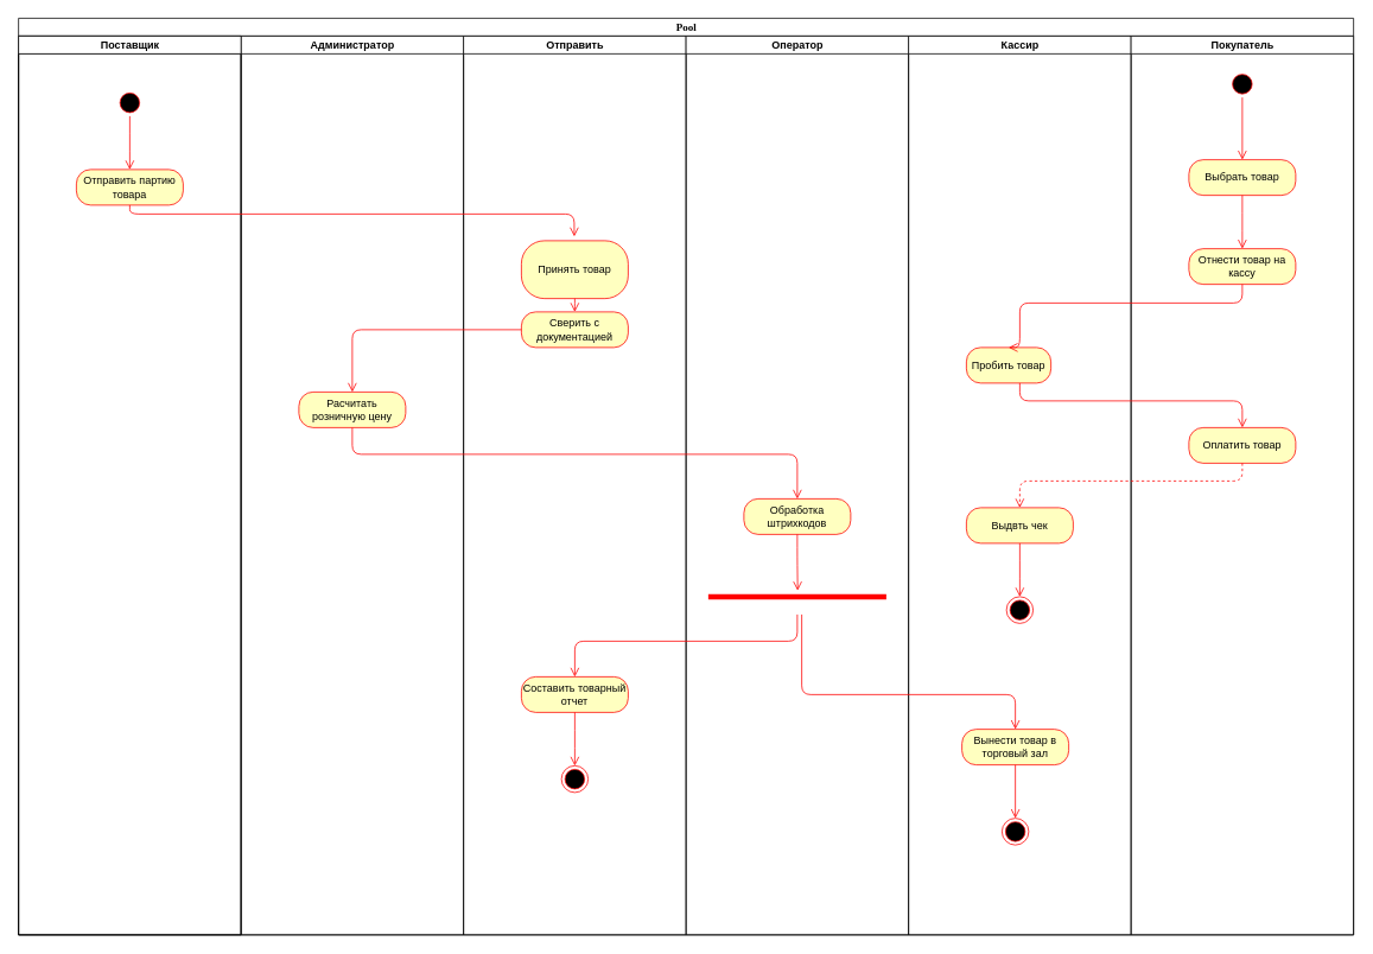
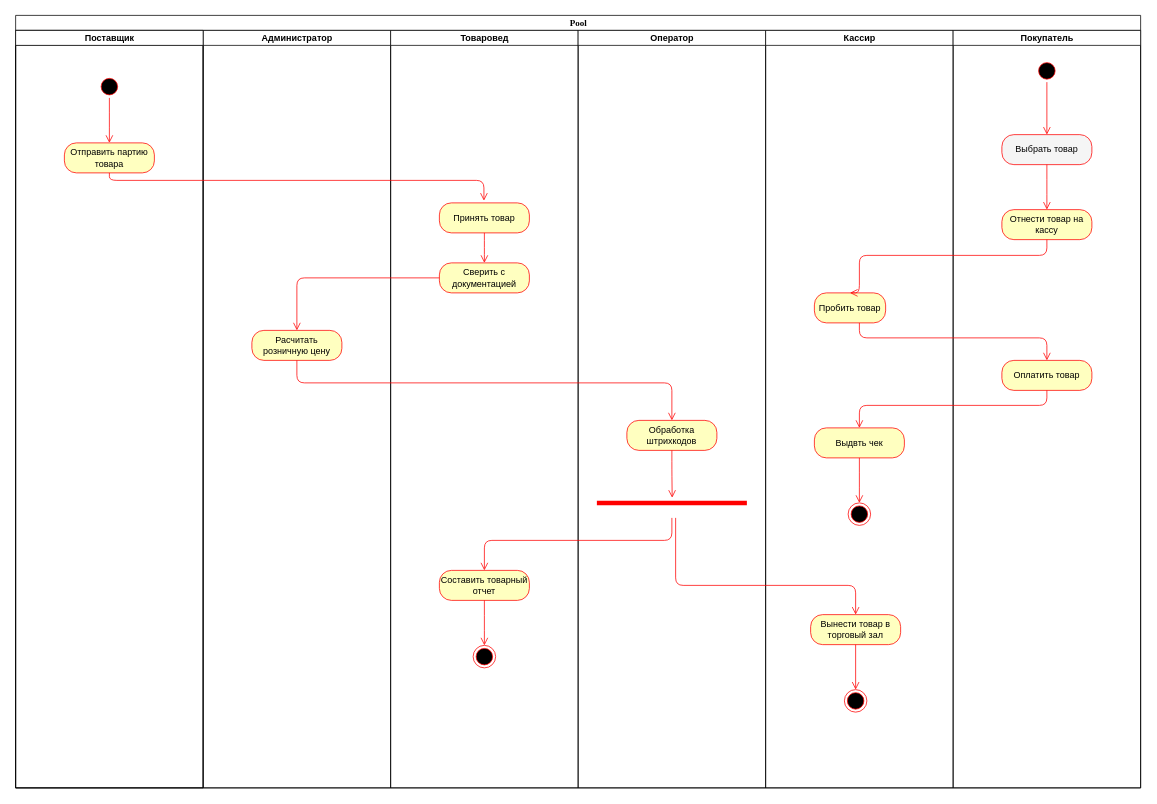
  <mxCell id="0" />
  <mxCell id="1" parent="0" />
  <mxCell id="2" value="Pool" style="swimlane;html=1;childLayout=stackLayout;startSize=20;rounded=0;shadow=0;comic=0;labelBackgroundColor=none;strokeWidth=1;fontFamily=Verdana;fontSize=12;align=center;" parent="1" vertex="1"><mxGeometry x="20" y="20" width="1500" height="1030" as="geometry" /></mxCell>
  <mxCell id="3" value="Администратор" style="swimlane;html=1;startSize=20;" parent="2" vertex="1"><mxGeometry y="20" width="250" height="1010" as="geometry" /></mxCell>
  <mxCell id="4" value="" style="ellipse;html=1;shape=startState;fillColor=#000000;strokeColor=#ff0000;" vertex="1" parent="3"><mxGeometry x="110" y="60" width="30" height="30" as="geometry" /></mxCell>
  <mxCell id="5" value="" style="edgeStyle=orthogonalEdgeStyle;html=1;verticalAlign=bottom;endArrow=open;endSize=8;strokeColor=#ff0000;" edge="1" source="4" parent="3"><mxGeometry relative="1" as="geometry"><mxPoint x="125" y="150" as="targetPoint" /></mxGeometry></mxCell>
  <mxCell id="6" value="Администратор" style="swimlane;html=1;startSize=20;" parent="2" vertex="1"><mxGeometry x="250" y="20" width="250" height="1010" as="geometry" /></mxCell>
  <mxCell id="7" value="&lt;div&gt;Расчитать розничную цену&lt;/div&gt;" style="rounded=1;whiteSpace=wrap;html=1;arcSize=40;fontColor=#000000;fillColor=#ffffc0;strokeColor=#ff0000;" vertex="1" parent="6"><mxGeometry x="65" y="400" width="120" height="40" as="geometry" /></mxCell>
- <mxCell id="8" value="Отправить" style="swimlane;html=1;startSize=20;" parent="2" vertex="1"><mxGeometry x="500" y="20" width="250" height="1010" as="geometry" /></mxCell>
- <mxCell id="9" value="&lt;div&gt;Принять товар&lt;/div&gt;" style="rounded=1;whiteSpace=wrap;html=1;arcSize=40;fontColor=#000000;fillColor=#ffffc0;strokeColor=#ff0000;" vertex="1" parent="8"><mxGeometry x="65" y="230" width="120" height="65" as="geometry" /></mxCell>
+ <mxCell id="8" value="Товаровед" style="swimlane;html=1;startSize=20;" parent="2" vertex="1"><mxGeometry x="500" y="20" width="250" height="1010" as="geometry" /></mxCell>
+ <mxCell id="9" value="&lt;div&gt;Принять товар&lt;/div&gt;" style="rounded=1;whiteSpace=wrap;html=1;arcSize=40;fontColor=#000000;fillColor=#ffffc0;strokeColor=#ff0000;" vertex="1" parent="8"><mxGeometry x="65" y="230" width="120" height="40" as="geometry" /></mxCell>
  <mxCell id="10" value="" style="edgeStyle=orthogonalEdgeStyle;html=1;verticalAlign=bottom;endArrow=open;endSize=8;strokeColor=#ff0000;" edge="1" source="9" parent="8"><mxGeometry relative="1" as="geometry"><mxPoint x="125" y="310" as="targetPoint" /></mxGeometry></mxCell>
  <mxCell id="11" value="&lt;div&gt;Сверить с документацией&lt;/div&gt;" style="rounded=1;whiteSpace=wrap;html=1;arcSize=40;fontColor=#000000;fillColor=#ffffc0;strokeColor=#ff0000;" vertex="1" parent="8"><mxGeometry x="65" y="310" width="120" height="40" as="geometry" /></mxCell>
  <mxCell id="12" value="&lt;div&gt;Составить товарный отчет&lt;/div&gt;" style="rounded=1;whiteSpace=wrap;html=1;arcSize=40;fontColor=#000000;fillColor=#ffffc0;strokeColor=#ff0000;" vertex="1" parent="8"><mxGeometry x="65" y="720" width="120" height="40" as="geometry" /></mxCell>
  <mxCell id="13" value="" style="edgeStyle=orthogonalEdgeStyle;html=1;verticalAlign=bottom;endArrow=open;endSize=8;strokeColor=#ff0000;" edge="1" source="12" parent="8"><mxGeometry relative="1" as="geometry"><mxPoint x="125" y="820" as="targetPoint" /></mxGeometry></mxCell>
  <mxCell id="14" value="" style="ellipse;html=1;shape=endState;fillColor=#000000;strokeColor=#ff0000;" vertex="1" parent="8"><mxGeometry x="110" y="820" width="30" height="30" as="geometry" /></mxCell>
  <mxCell id="15" value="&lt;div&gt;Оператор&lt;/div&gt;" style="swimlane;html=1;startSize=20;" vertex="1" parent="2"><mxGeometry x="750" y="20" width="250" height="1010" as="geometry" /></mxCell>
  <mxCell id="16" value="&lt;div&gt;Обработка штрихкодов&lt;/div&gt;" style="rounded=1;whiteSpace=wrap;html=1;arcSize=40;fontColor=#000000;fillColor=#ffffc0;strokeColor=#ff0000;" vertex="1" parent="15"><mxGeometry x="65" y="520" width="120" height="40" as="geometry" /></mxCell>
  <mxCell id="17" value="" style="edgeStyle=orthogonalEdgeStyle;html=1;verticalAlign=bottom;endArrow=open;endSize=8;strokeColor=#ff0000;entryX=0.502;entryY=0.329;entryDx=0;entryDy=0;entryPerimeter=0;" edge="1" source="16" parent="15" target="18"><mxGeometry relative="1" as="geometry"><mxPoint x="125" y="580" as="targetPoint" /></mxGeometry></mxCell>
  <mxCell id="18" value="" style="shape=line;html=1;strokeWidth=6;strokeColor=#ff0000;" vertex="1" parent="15"><mxGeometry x="25" y="610" width="200" height="40" as="geometry" /></mxCell>
  <mxCell id="19" value="&lt;div&gt;Кассир&lt;/div&gt;" style="swimlane;html=1;startSize=20;" vertex="1" parent="2"><mxGeometry x="1000" y="20" width="250" height="1010" as="geometry" /></mxCell>
  <mxCell id="20" value="&lt;div&gt;Вынести товар в торговый зал&lt;/div&gt;" style="rounded=1;whiteSpace=wrap;html=1;arcSize=40;fontColor=#000000;fillColor=#ffffc0;strokeColor=#ff0000;" vertex="1" parent="19"><mxGeometry x="60" y="779" width="120" height="40" as="geometry" /></mxCell>
  <mxCell id="21" value="" style="edgeStyle=orthogonalEdgeStyle;html=1;verticalAlign=bottom;endArrow=open;endSize=8;strokeColor=#ff0000;entryX=0.5;entryY=0;entryDx=0;entryDy=0;" edge="1" source="20" parent="19" target="23"><mxGeometry relative="1" as="geometry"><mxPoint x="120" y="869" as="targetPoint" /></mxGeometry></mxCell>
  <mxCell id="22" value="" style="edgeStyle=orthogonalEdgeStyle;html=1;verticalAlign=bottom;endArrow=open;endSize=8;strokeColor=#ff0000;entryX=0.5;entryY=0;entryDx=0;entryDy=0;" edge="1" parent="19" target="20"><mxGeometry relative="1" as="geometry"><mxPoint x="130" y="710" as="targetPoint" /><mxPoint x="-120" y="650" as="sourcePoint" /><Array as="points"><mxPoint x="-120" y="740" /><mxPoint x="120" y="740" /></Array></mxGeometry></mxCell>
  <mxCell id="23" value="" style="ellipse;html=1;shape=endState;fillColor=#000000;strokeColor=#ff0000;" vertex="1" parent="19"><mxGeometry x="105" y="879" width="30" height="30" as="geometry" /></mxCell>
  <mxCell id="24" value="Пробить товар" style="rounded=1;whiteSpace=wrap;html=1;arcSize=40;fontColor=#000000;fillColor=#ffffc0;strokeColor=#ff0000;" vertex="1" parent="19"><mxGeometry x="65" y="350" width="95" height="40" as="geometry" /></mxCell>
  <mxCell id="25" value="&lt;div&gt;Выдвть чек&lt;/div&gt;" style="rounded=1;whiteSpace=wrap;html=1;arcSize=40;fontColor=#000000;fillColor=#ffffc0;strokeColor=#ff0000;" vertex="1" parent="19"><mxGeometry x="65" y="530" width="120" height="40" as="geometry" /></mxCell>
  <mxCell id="26" value="" style="edgeStyle=orthogonalEdgeStyle;html=1;verticalAlign=bottom;endArrow=open;endSize=8;strokeColor=#ff0000;" edge="1" source="25" parent="19"><mxGeometry relative="1" as="geometry"><mxPoint x="125" y="630" as="targetPoint" /></mxGeometry></mxCell>
  <mxCell id="27" value="" style="ellipse;html=1;shape=endState;fillColor=#000000;strokeColor=#ff0000;" vertex="1" parent="19"><mxGeometry x="110" y="630" width="30" height="30" as="geometry" /></mxCell>
  <mxCell id="28" value="" style="edgeStyle=orthogonalEdgeStyle;html=1;verticalAlign=bottom;endArrow=open;endSize=8;strokeColor=#ff0000;entryX=0.5;entryY=0;entryDx=0;entryDy=0;" edge="1" source="11" parent="2" target="7"><mxGeometry relative="1" as="geometry"><mxPoint x="625" y="430" as="targetPoint" /></mxGeometry></mxCell>
  <mxCell id="29" value="" style="edgeStyle=orthogonalEdgeStyle;html=1;verticalAlign=bottom;endArrow=open;endSize=8;strokeColor=#ff0000;entryX=0.5;entryY=0;entryDx=0;entryDy=0;" edge="1" source="7" parent="2" target="16"><mxGeometry relative="1" as="geometry"><mxPoint x="375" y="565" as="targetPoint" /><Array as="points"><mxPoint x="375" y="490" /><mxPoint x="875" y="490" /></Array></mxGeometry></mxCell>
  <mxCell id="30" value="" style="edgeStyle=orthogonalEdgeStyle;html=1;verticalAlign=bottom;endArrow=open;endSize=8;strokeColor=#ff0000;entryX=0.5;entryY=0;entryDx=0;entryDy=0;" edge="1" source="18" parent="2" target="12"><mxGeometry relative="1" as="geometry"><mxPoint x="875" y="720" as="targetPoint" /><Array as="points"><mxPoint x="875" y="700" /><mxPoint x="625" y="700" /></Array></mxGeometry></mxCell>
  <mxCell id="31" value="Покупатель" style="swimlane;html=1;startSize=20;" vertex="1" parent="1"><mxGeometry x="1270" y="40" width="250" height="1010" as="geometry" /></mxCell>
  <mxCell id="32" value="" style="ellipse;html=1;shape=startState;fillColor=#000000;strokeColor=#ff0000;" vertex="1" parent="31"><mxGeometry x="110" y="39" width="30" height="30" as="geometry" /></mxCell>
  <mxCell id="33" value="" style="edgeStyle=orthogonalEdgeStyle;html=1;verticalAlign=bottom;endArrow=open;endSize=8;strokeColor=#ff0000;entryX=0.5;entryY=0;entryDx=0;entryDy=0;" edge="1" source="32" parent="31" target="34"><mxGeometry relative="1" as="geometry"><mxPoint x="125" y="129" as="targetPoint" /></mxGeometry></mxCell>
- <mxCell id="34" value="Выбрать товар" style="rounded=1;whiteSpace=wrap;html=1;arcSize=40;fontColor=#000000;fillColor=#ffffc0;strokeColor=#ff0000;" vertex="1" parent="31"><mxGeometry x="65" y="139" width="120" height="40" as="geometry" /></mxCell>
+ <mxCell id="34" value="Выбрать товар" style="rounded=1;whiteSpace=wrap;html=1;arcSize=40;fontColor=#000000;fillColor=#f5f5f5;strokeColor=#ff0000;" vertex="1" parent="31"><mxGeometry x="65" y="139" width="120" height="40" as="geometry" /></mxCell>
  <mxCell id="35" value="" style="edgeStyle=orthogonalEdgeStyle;html=1;verticalAlign=bottom;endArrow=open;endSize=8;strokeColor=#ff0000;" edge="1" source="34" parent="31"><mxGeometry relative="1" as="geometry"><mxPoint x="125" y="239" as="targetPoint" /></mxGeometry></mxCell>
  <mxCell id="36" value="&lt;div&gt;Отнести товар на кассу&lt;/div&gt;" style="rounded=1;whiteSpace=wrap;html=1;arcSize=40;fontColor=#000000;fillColor=#ffffc0;strokeColor=#ff0000;" vertex="1" parent="31"><mxGeometry x="65" y="239" width="120" height="40" as="geometry" /></mxCell>
  <mxCell id="37" value="Оплатить товар" style="rounded=1;whiteSpace=wrap;html=1;arcSize=40;fontColor=#000000;fillColor=#ffffc0;strokeColor=#ff0000;" vertex="1" parent="31"><mxGeometry x="65" y="440" width="120" height="40" as="geometry" /></mxCell>
  <mxCell id="38" value="Поставщик" style="swimlane;html=1;startSize=20;" vertex="1" parent="1"><mxGeometry x="20" y="40" width="250" height="1010" as="geometry" /></mxCell>
  <mxCell id="39" value="Отправить партию товара" style="rounded=1;whiteSpace=wrap;html=1;arcSize=40;fontColor=#000000;fillColor=#ffffc0;strokeColor=#ff0000;" vertex="1" parent="38"><mxGeometry x="65" y="150" width="120" height="40" as="geometry" /></mxCell>
  <mxCell id="40" value="" style="edgeStyle=orthogonalEdgeStyle;html=1;verticalAlign=bottom;endArrow=open;endSize=8;strokeColor=#ff0000;entryX=0.495;entryY=-0.073;entryDx=0;entryDy=0;entryPerimeter=0;" edge="1" source="39" parent="1" target="9"><mxGeometry relative="1" as="geometry"><mxPoint x="145" y="290" as="targetPoint" /><Array as="points"><mxPoint x="145" y="240" /><mxPoint x="644" y="240" /></Array></mxGeometry></mxCell>
  <mxCell id="41" value="" style="edgeStyle=orthogonalEdgeStyle;html=1;verticalAlign=bottom;endArrow=open;endSize=8;strokeColor=#ff0000;entryX=0.5;entryY=0;entryDx=0;entryDy=0;" edge="1" source="36" parent="1" target="24"><mxGeometry relative="1" as="geometry"><mxPoint x="1395" y="379" as="targetPoint" /><Array as="points"><mxPoint x="1395" y="340" /><mxPoint x="1145" y="340" /></Array></mxGeometry></mxCell>
  <mxCell id="42" value="" style="edgeStyle=orthogonalEdgeStyle;html=1;verticalAlign=bottom;endArrow=open;endSize=8;strokeColor=#ff0000;entryX=0.5;entryY=0;entryDx=0;entryDy=0;" edge="1" source="24" parent="1" target="37"><mxGeometry relative="1" as="geometry"><mxPoint x="1145" y="490" as="targetPoint" /><Array as="points"><mxPoint x="1145" y="450" /><mxPoint x="1395" y="450" /></Array></mxGeometry></mxCell>
- <mxCell id="43" value="" style="edgeStyle=orthogonalEdgeStyle;html=1;verticalAlign=bottom;endArrow=open;endSize=8;strokeColor=#ff0000;entryX=0.5;entryY=0;entryDx=0;entryDy=0;dashed=1;" edge="1" source="37" parent="1" target="25"><mxGeometry relative="1" as="geometry"><mxPoint x="1395" y="580" as="targetPoint" /><Array as="points"><mxPoint x="1395" y="540" /><mxPoint x="1145" y="540" /></Array></mxGeometry></mxCell>
+ <mxCell id="43" value="" style="edgeStyle=orthogonalEdgeStyle;html=1;verticalAlign=bottom;endArrow=open;endSize=8;strokeColor=#ff0000;entryX=0.5;entryY=0;entryDx=0;entryDy=0;" edge="1" source="37" parent="1" target="25"><mxGeometry relative="1" as="geometry"><mxPoint x="1395" y="580" as="targetPoint" /><Array as="points"><mxPoint x="1395" y="540" /><mxPoint x="1145" y="540" /></Array></mxGeometry></mxCell>
